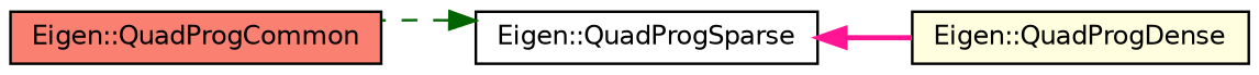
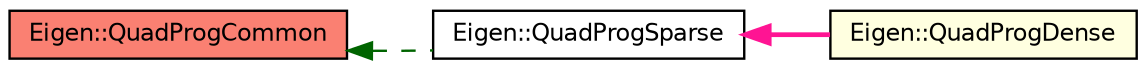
  digraph {
    rankdir=LR
    node [color=black fontname=Helvetica fontsize=10 shape=record style=filled]
    edge [dir=back fontname=Helvetica fontsize=10 labelfontname=Helvetica labelfontsize=10]
    n1 [fillcolor=salmon height=0.2 label="Eigen::QuadProgCommon" width=0.4]
    n2 [fillcolor=white height=0.2 label="Eigen::QuadProgSparse" width=0.4]
    n3 [fillcolor=lightyellow height=0.2 label="Eigen::QuadProgDense" width=0.4]
-   n2 -> n1 [color=darkgreen style=dashed]
+   n1 -> n2 [color=darkgreen style=dashed]
    n2 -> n3 [color=deeppink style=bold]
  }
